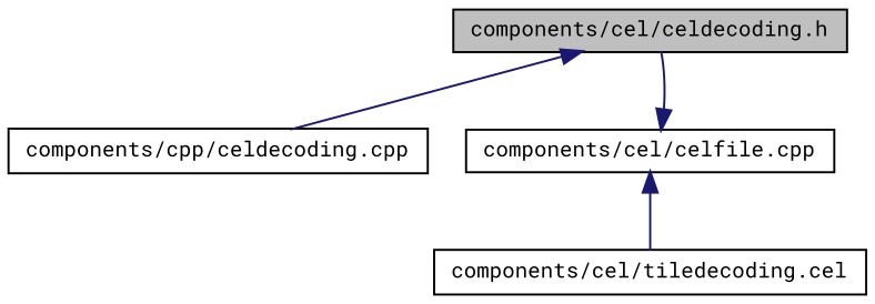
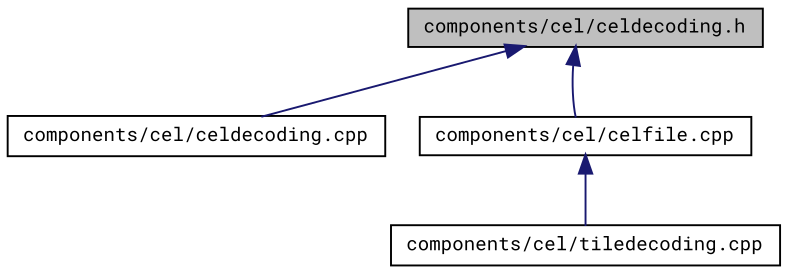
  digraph {
    fontname="Roboto Mono"
    node [color=black fillcolor=white fontname="Roboto Mono" fontsize=10 shape=record style=filled]
    edge [color=midnightblue dir=back fontname="Roboto Mono" fontsize=10 labelfontname=Helvetica labelfontsize=10 style=solid]
    n1 [fillcolor=grey75 fontcolor=black height=0.2 label="components/cel/celdecoding.h" width=0.4]
-   n2 [height=0.2 label="components/cpp/celdecoding.cpp" width=0.4]
+   n2 [height=0.2 label="components/cel/celdecoding.cpp" width=0.4]
    n3 [height=0.2 label="components/cel/celfile.cpp" width=0.4]
-   n4 [height=0.2 label="components/cel/tiledecoding.cel" width=0.4]
+   n4 [height=0.2 label="components/cel/tiledecoding.cpp" width=0.4]
    n1 -> n2
-   n3 -> n1
+   n1 -> n3
    n3 -> n4
  }
